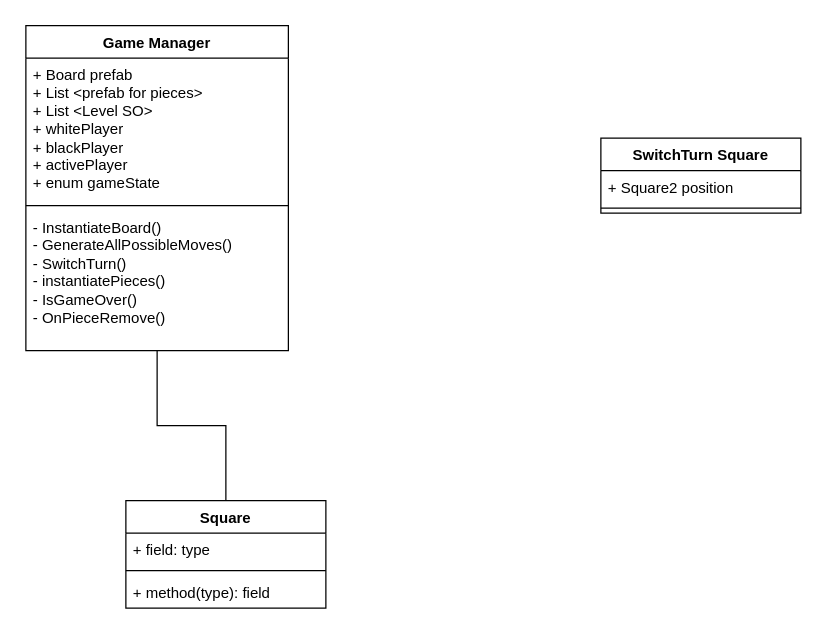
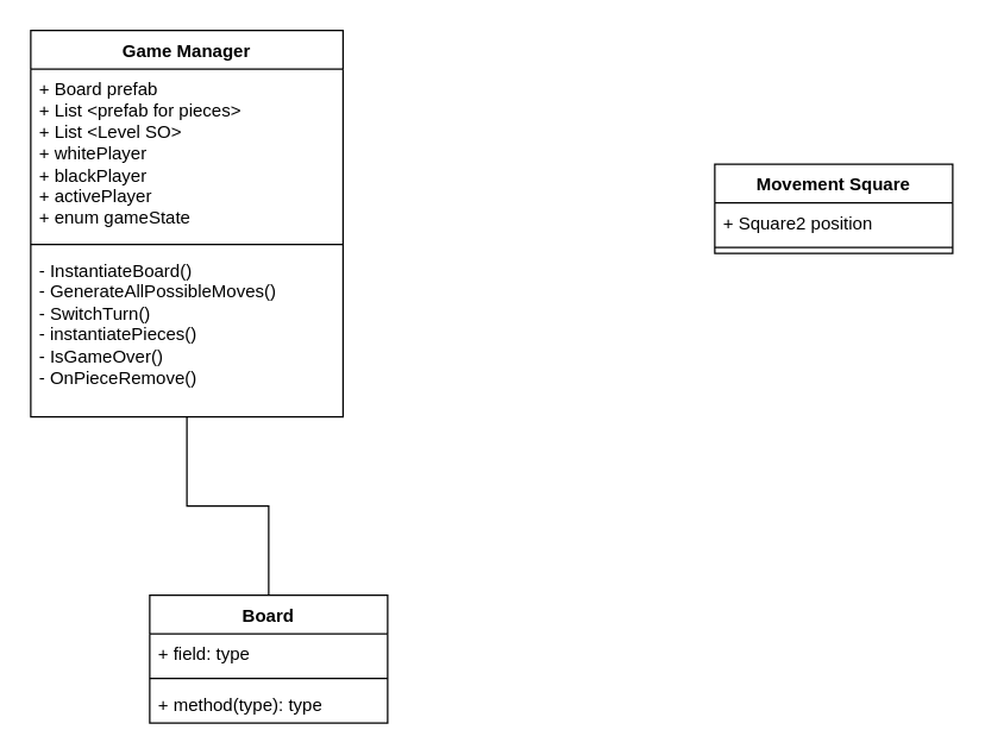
  <mxCell id="0" />
  <mxCell id="1" parent="0" />
  <mxCell id="2" style="edgeStyle=orthogonalEdgeStyle;rounded=0;orthogonalLoop=1;jettySize=auto;html=1;endArrow=none;" edge="1" parent="1" source="3" target="10"><mxGeometry relative="1" as="geometry" /></mxCell>
  <mxCell id="3" value="Game Manager" style="swimlane;fontStyle=1;align=center;verticalAlign=top;childLayout=stackLayout;horizontal=1;startSize=26;horizontalStack=0;resizeParent=1;resizeParentMax=0;resizeLast=0;collapsible=1;marginBottom=0;whiteSpace=wrap;html=1;" parent="1" vertex="1"><mxGeometry x="20" y="20" width="210" height="260" as="geometry" /></mxCell>
  <mxCell id="4" value="+ Board prefab&lt;div&gt;+ List &amp;lt;prefab for pieces&amp;gt;&lt;/div&gt;&lt;div&gt;+ List &amp;lt;Level SO&amp;gt;&lt;br&gt;&lt;div&gt;+ whitePlayer&lt;/div&gt;&lt;/div&gt;&lt;div&gt;+ blackPlayer&lt;/div&gt;&lt;div&gt;+ activePlayer&lt;/div&gt;&lt;div&gt;+ enum gameState&lt;/div&gt;" style="text;strokeColor=none;fillColor=none;align=left;verticalAlign=top;spacingLeft=4;spacingRight=4;overflow=hidden;rotatable=0;points=[[0,0.5],[1,0.5]];portConstraint=eastwest;whiteSpace=wrap;html=1;" parent="3" vertex="1"><mxGeometry y="26" width="210" height="114" as="geometry" /></mxCell>
  <mxCell id="5" value="" style="line;strokeWidth=1;fillColor=none;align=left;verticalAlign=middle;spacingTop=-1;spacingLeft=3;spacingRight=3;rotatable=0;labelPosition=right;points=[];portConstraint=eastwest;strokeColor=inherit;" parent="3" vertex="1"><mxGeometry y="140" width="210" height="8" as="geometry" /></mxCell>
  <mxCell id="6" value="- InstantiateBoard()&lt;div&gt;- GenerateAllPossibleMoves()&lt;/div&gt;&lt;div&gt;- SwitchTurn()&lt;/div&gt;&lt;div&gt;- instantiatePieces()&lt;/div&gt;&lt;div&gt;- IsGameOver()&lt;/div&gt;&lt;div&gt;- OnPieceRemove()&lt;/div&gt;" style="text;strokeColor=none;fillColor=none;align=left;verticalAlign=top;spacingLeft=4;spacingRight=4;overflow=hidden;rotatable=0;points=[[0,0.5],[1,0.5]];portConstraint=eastwest;whiteSpace=wrap;html=1;" parent="3" vertex="1"><mxGeometry y="148" width="210" height="112" as="geometry" /></mxCell>
- <mxCell id="7" value="SwitchTurn Square" style="swimlane;fontStyle=1;align=center;verticalAlign=top;childLayout=stackLayout;horizontal=1;startSize=26;horizontalStack=0;resizeParent=1;resizeParentMax=0;resizeLast=0;collapsible=1;marginBottom=0;whiteSpace=wrap;html=1;" vertex="1" parent="1"><mxGeometry x="480" y="110" width="160" height="60" as="geometry" /></mxCell>
+ <mxCell id="7" value="Movement Square" style="swimlane;fontStyle=1;align=center;verticalAlign=top;childLayout=stackLayout;horizontal=1;startSize=26;horizontalStack=0;resizeParent=1;resizeParentMax=0;resizeLast=0;collapsible=1;marginBottom=0;whiteSpace=wrap;html=1;" vertex="1" parent="1"><mxGeometry x="480" y="110" width="160" height="60" as="geometry" /></mxCell>
  <mxCell id="8" value="+ Square2 position" style="text;strokeColor=none;fillColor=none;align=left;verticalAlign=top;spacingLeft=4;spacingRight=4;overflow=hidden;rotatable=0;points=[[0,0.5],[1,0.5]];portConstraint=eastwest;whiteSpace=wrap;html=1;" vertex="1" parent="7"><mxGeometry y="26" width="160" height="26" as="geometry" /></mxCell>
  <mxCell id="9" value="" style="line;strokeWidth=1;fillColor=none;align=left;verticalAlign=middle;spacingTop=-1;spacingLeft=3;spacingRight=3;rotatable=0;labelPosition=right;points=[];portConstraint=eastwest;strokeColor=inherit;" vertex="1" parent="7"><mxGeometry y="52" width="160" height="8" as="geometry" /></mxCell>
- <mxCell id="10" value="Square" style="swimlane;fontStyle=1;align=center;verticalAlign=top;childLayout=stackLayout;horizontal=1;startSize=26;horizontalStack=0;resizeParent=1;resizeParentMax=0;resizeLast=0;collapsible=1;marginBottom=0;whiteSpace=wrap;html=1;" vertex="1" parent="1"><mxGeometry x="100" y="400" width="160" height="86" as="geometry" /></mxCell>
+ <mxCell id="10" value="Board" style="swimlane;fontStyle=1;align=center;verticalAlign=top;childLayout=stackLayout;horizontal=1;startSize=26;horizontalStack=0;resizeParent=1;resizeParentMax=0;resizeLast=0;collapsible=1;marginBottom=0;whiteSpace=wrap;html=1;" vertex="1" parent="1"><mxGeometry x="100" y="400" width="160" height="86" as="geometry" /></mxCell>
  <mxCell id="11" value="+ field: type" style="text;strokeColor=none;fillColor=none;align=left;verticalAlign=top;spacingLeft=4;spacingRight=4;overflow=hidden;rotatable=0;points=[[0,0.5],[1,0.5]];portConstraint=eastwest;whiteSpace=wrap;html=1;" vertex="1" parent="10"><mxGeometry y="26" width="160" height="26" as="geometry" /></mxCell>
  <mxCell id="12" value="" style="line;strokeWidth=1;fillColor=none;align=left;verticalAlign=middle;spacingTop=-1;spacingLeft=3;spacingRight=3;rotatable=0;labelPosition=right;points=[];portConstraint=eastwest;strokeColor=inherit;" vertex="1" parent="10"><mxGeometry y="52" width="160" height="8" as="geometry" /></mxCell>
- <mxCell id="13" value="+ method(type): field" style="text;strokeColor=none;fillColor=none;align=left;verticalAlign=top;spacingLeft=4;spacingRight=4;overflow=hidden;rotatable=0;points=[[0,0.5],[1,0.5]];portConstraint=eastwest;whiteSpace=wrap;html=1;" vertex="1" parent="10"><mxGeometry y="60" width="160" height="26" as="geometry" /></mxCell>
+ <mxCell id="13" value="+ method(type): type" style="text;strokeColor=none;fillColor=none;align=left;verticalAlign=top;spacingLeft=4;spacingRight=4;overflow=hidden;rotatable=0;points=[[0,0.5],[1,0.5]];portConstraint=eastwest;whiteSpace=wrap;html=1;" vertex="1" parent="10"><mxGeometry y="60" width="160" height="26" as="geometry" /></mxCell>
